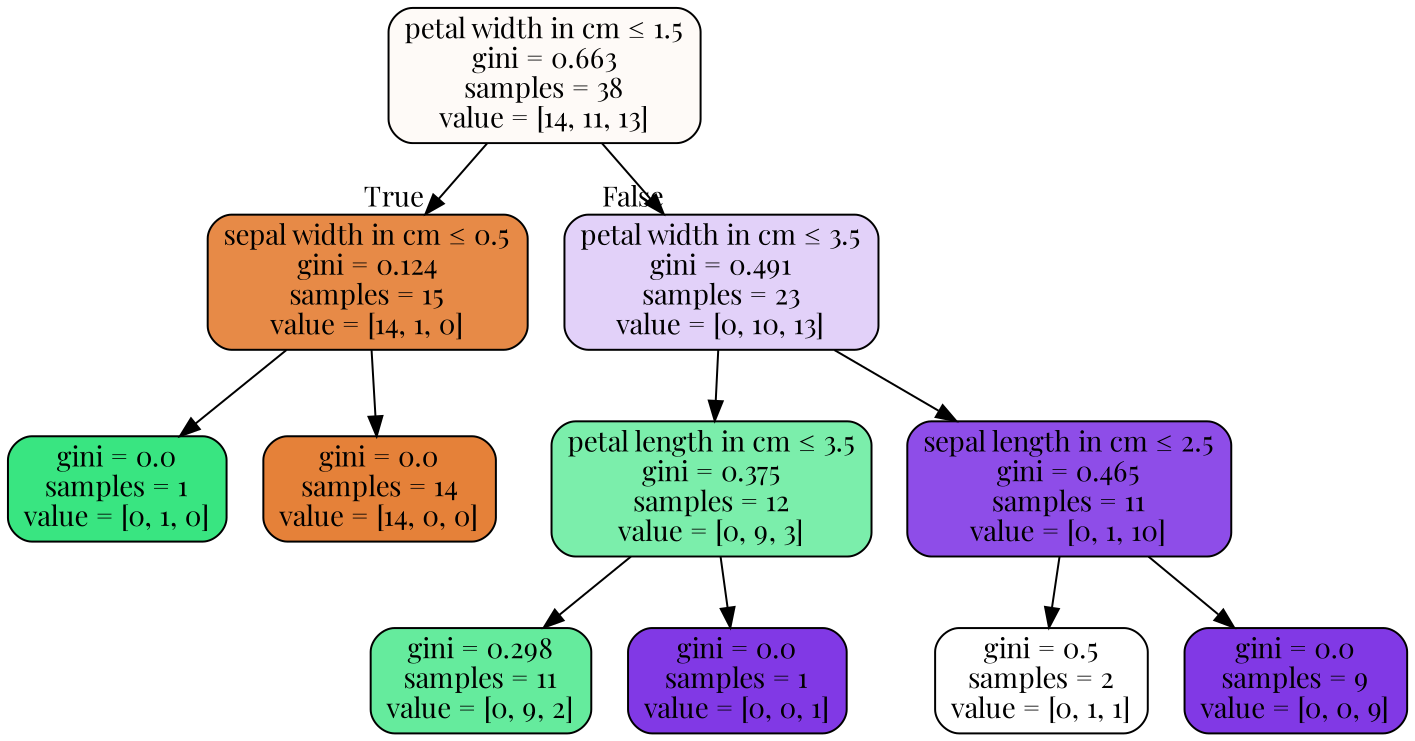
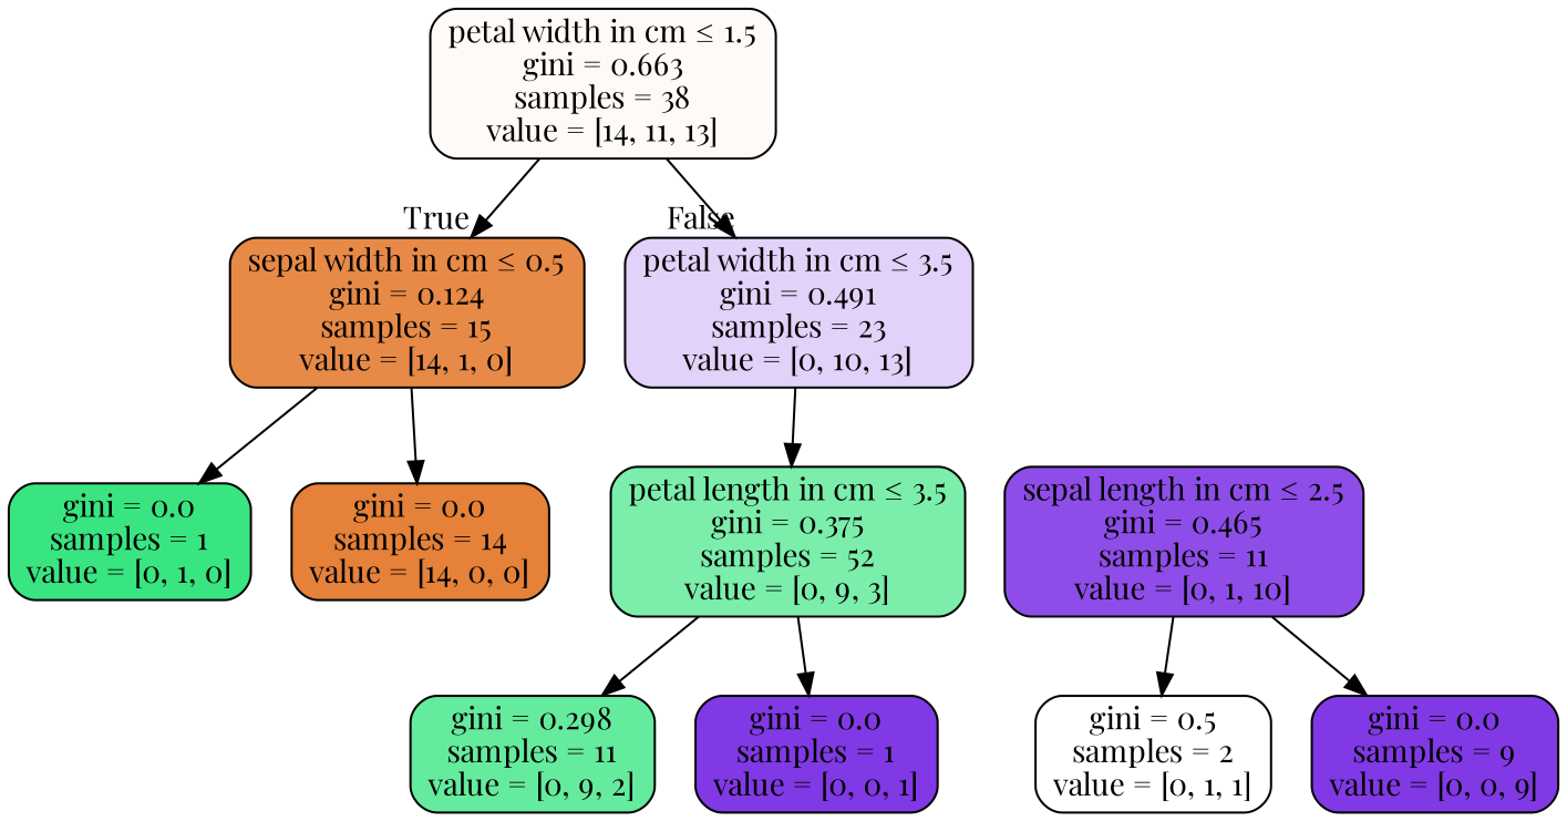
  digraph {
    fontname="Playfair Display"
    node [color=black fillcolor="#8139e5" fontname="Playfair Display" shape=box style="filled, rounded"]
    edge [fontname="Playfair Display"]
    n1 [fillcolor="#fefaf7" label=<petal width in cm &le; 1.5<br/>gini = 0.663<br/>samples = 38<br/>value = [14, 11, 13]>]
    n2 [fillcolor="#e78a47" label=<sepal width in cm &le; 0.5<br/>gini = 0.124<br/>samples = 15<br/>value = [14, 1, 0]>]
    n3 [fillcolor="#e2d1f9" label=<petal width in cm &le; 3.5<br/>gini = 0.491<br/>samples = 23<br/>value = [0, 10, 13]>]
    n4 [fillcolor="#39e581" label=<gini = 0.0<br/>samples = 1<br/>value = [0, 1, 0]>]
    n5 [fillcolor="#e58139" label=<gini = 0.0<br/>samples = 14<br/>value = [14, 0, 0]>]
-   n6 [fillcolor="#7beeab" label=<petal length in cm &le; 3.5<br/>gini = 0.375<br/>samples = 12<br/>value = [0, 9, 3]>]
+   n6 [fillcolor="#7beeab" label=<petal length in cm &le; 3.5<br/>gini = 0.375<br/>samples = 52<br/>value = [0, 9, 3]>]
    n7 [fillcolor="#8e4de8" label=<sepal length in cm &le; 2.5<br/>gini = 0.465<br/>samples = 11<br/>value = [0, 1, 10]>]
    n8 [fillcolor="#65eb9d" label=<gini = 0.298<br/>samples = 11<br/>value = [0, 9, 2]>]
    n9 [label=<gini = 0.0<br/>samples = 1<br/>value = [0, 0, 1]>]
    n10 [fillcolor="#ffffff" label=<gini = 0.5<br/>samples = 2<br/>value = [0, 1, 1]>]
    n11 [label=<gini = 0.0<br/>samples = 9<br/>value = [0, 0, 9]>]
    n1 -> n2 [headlabel=True labelangle=45 labeldistance=2.5]
    n1 -> n3 [headlabel=False labelangle=-45 labeldistance=2.5]
    n2 -> n4
    n2 -> n5
    n3 -> n6
-   n3 -> n7
    n6 -> n8
    n6 -> n9
    n7 -> n10
    n7 -> n11
  }
